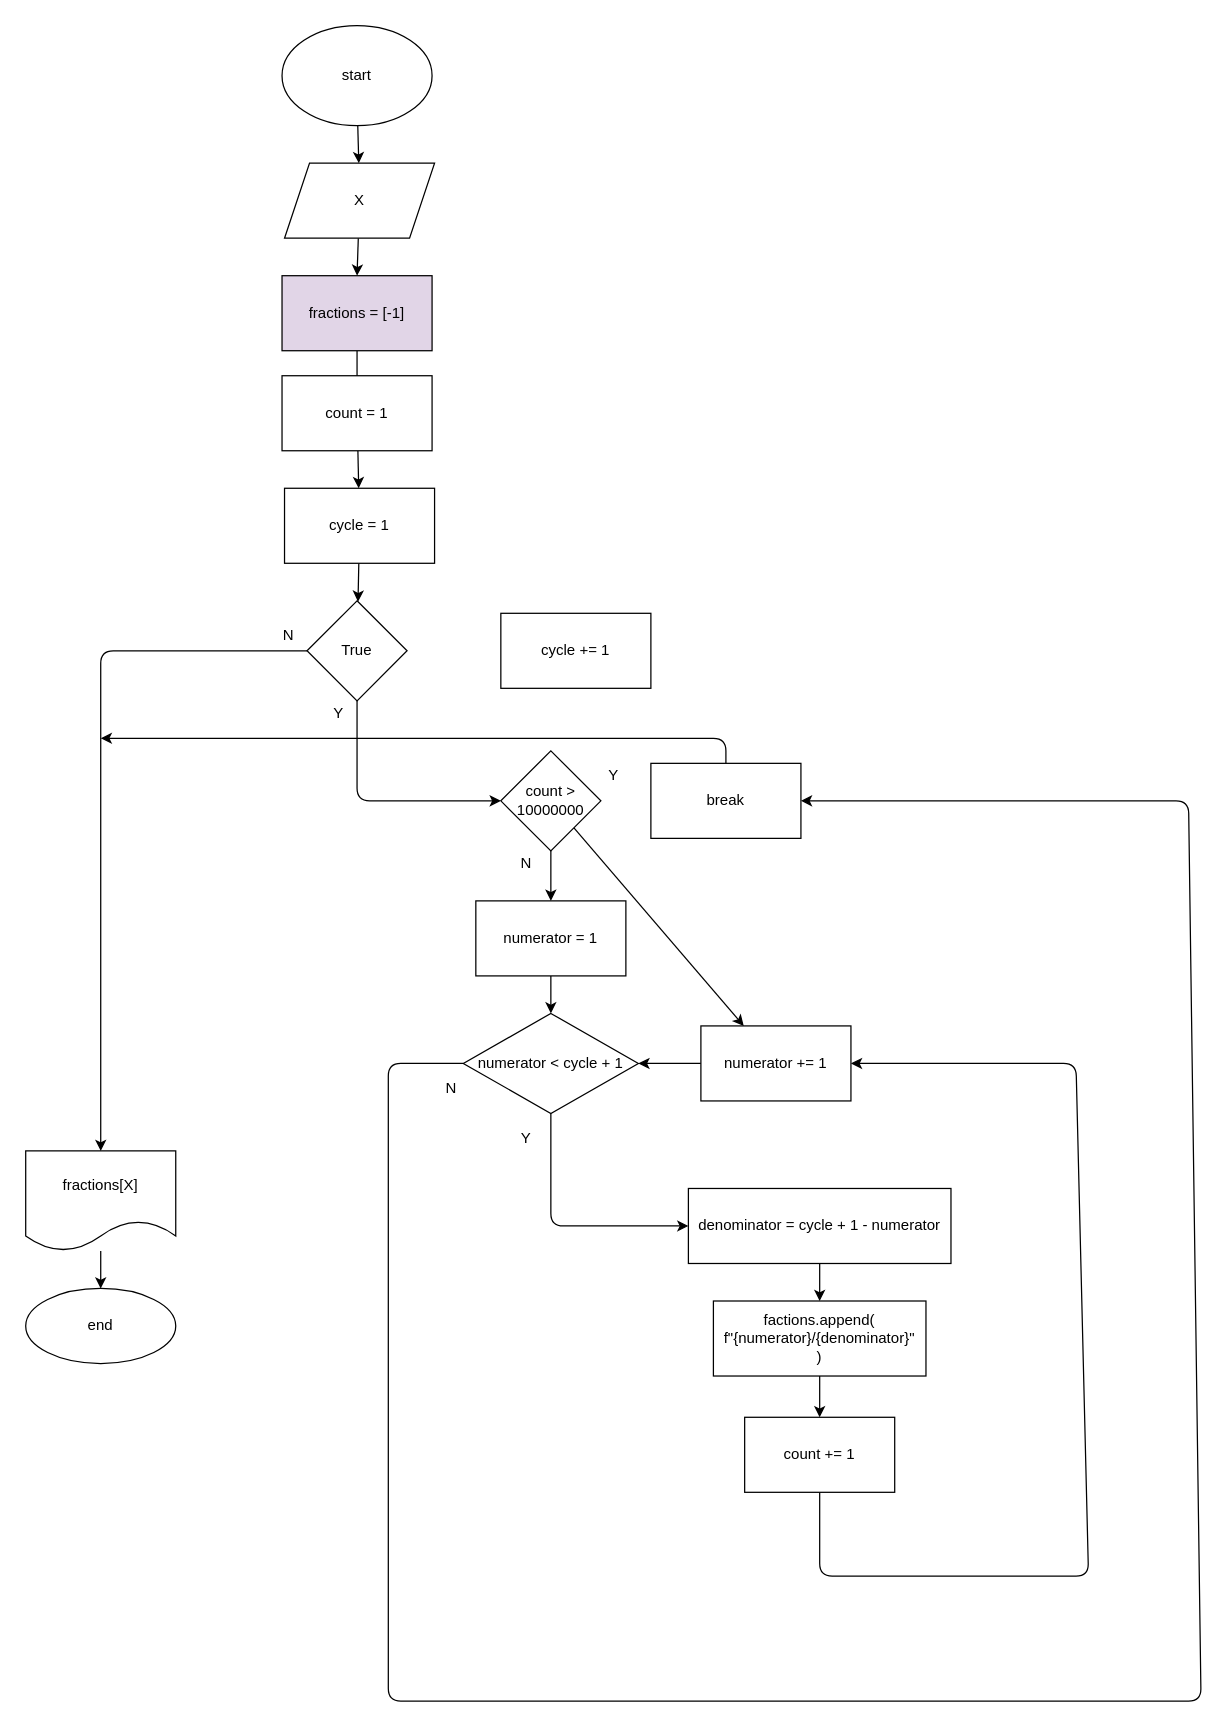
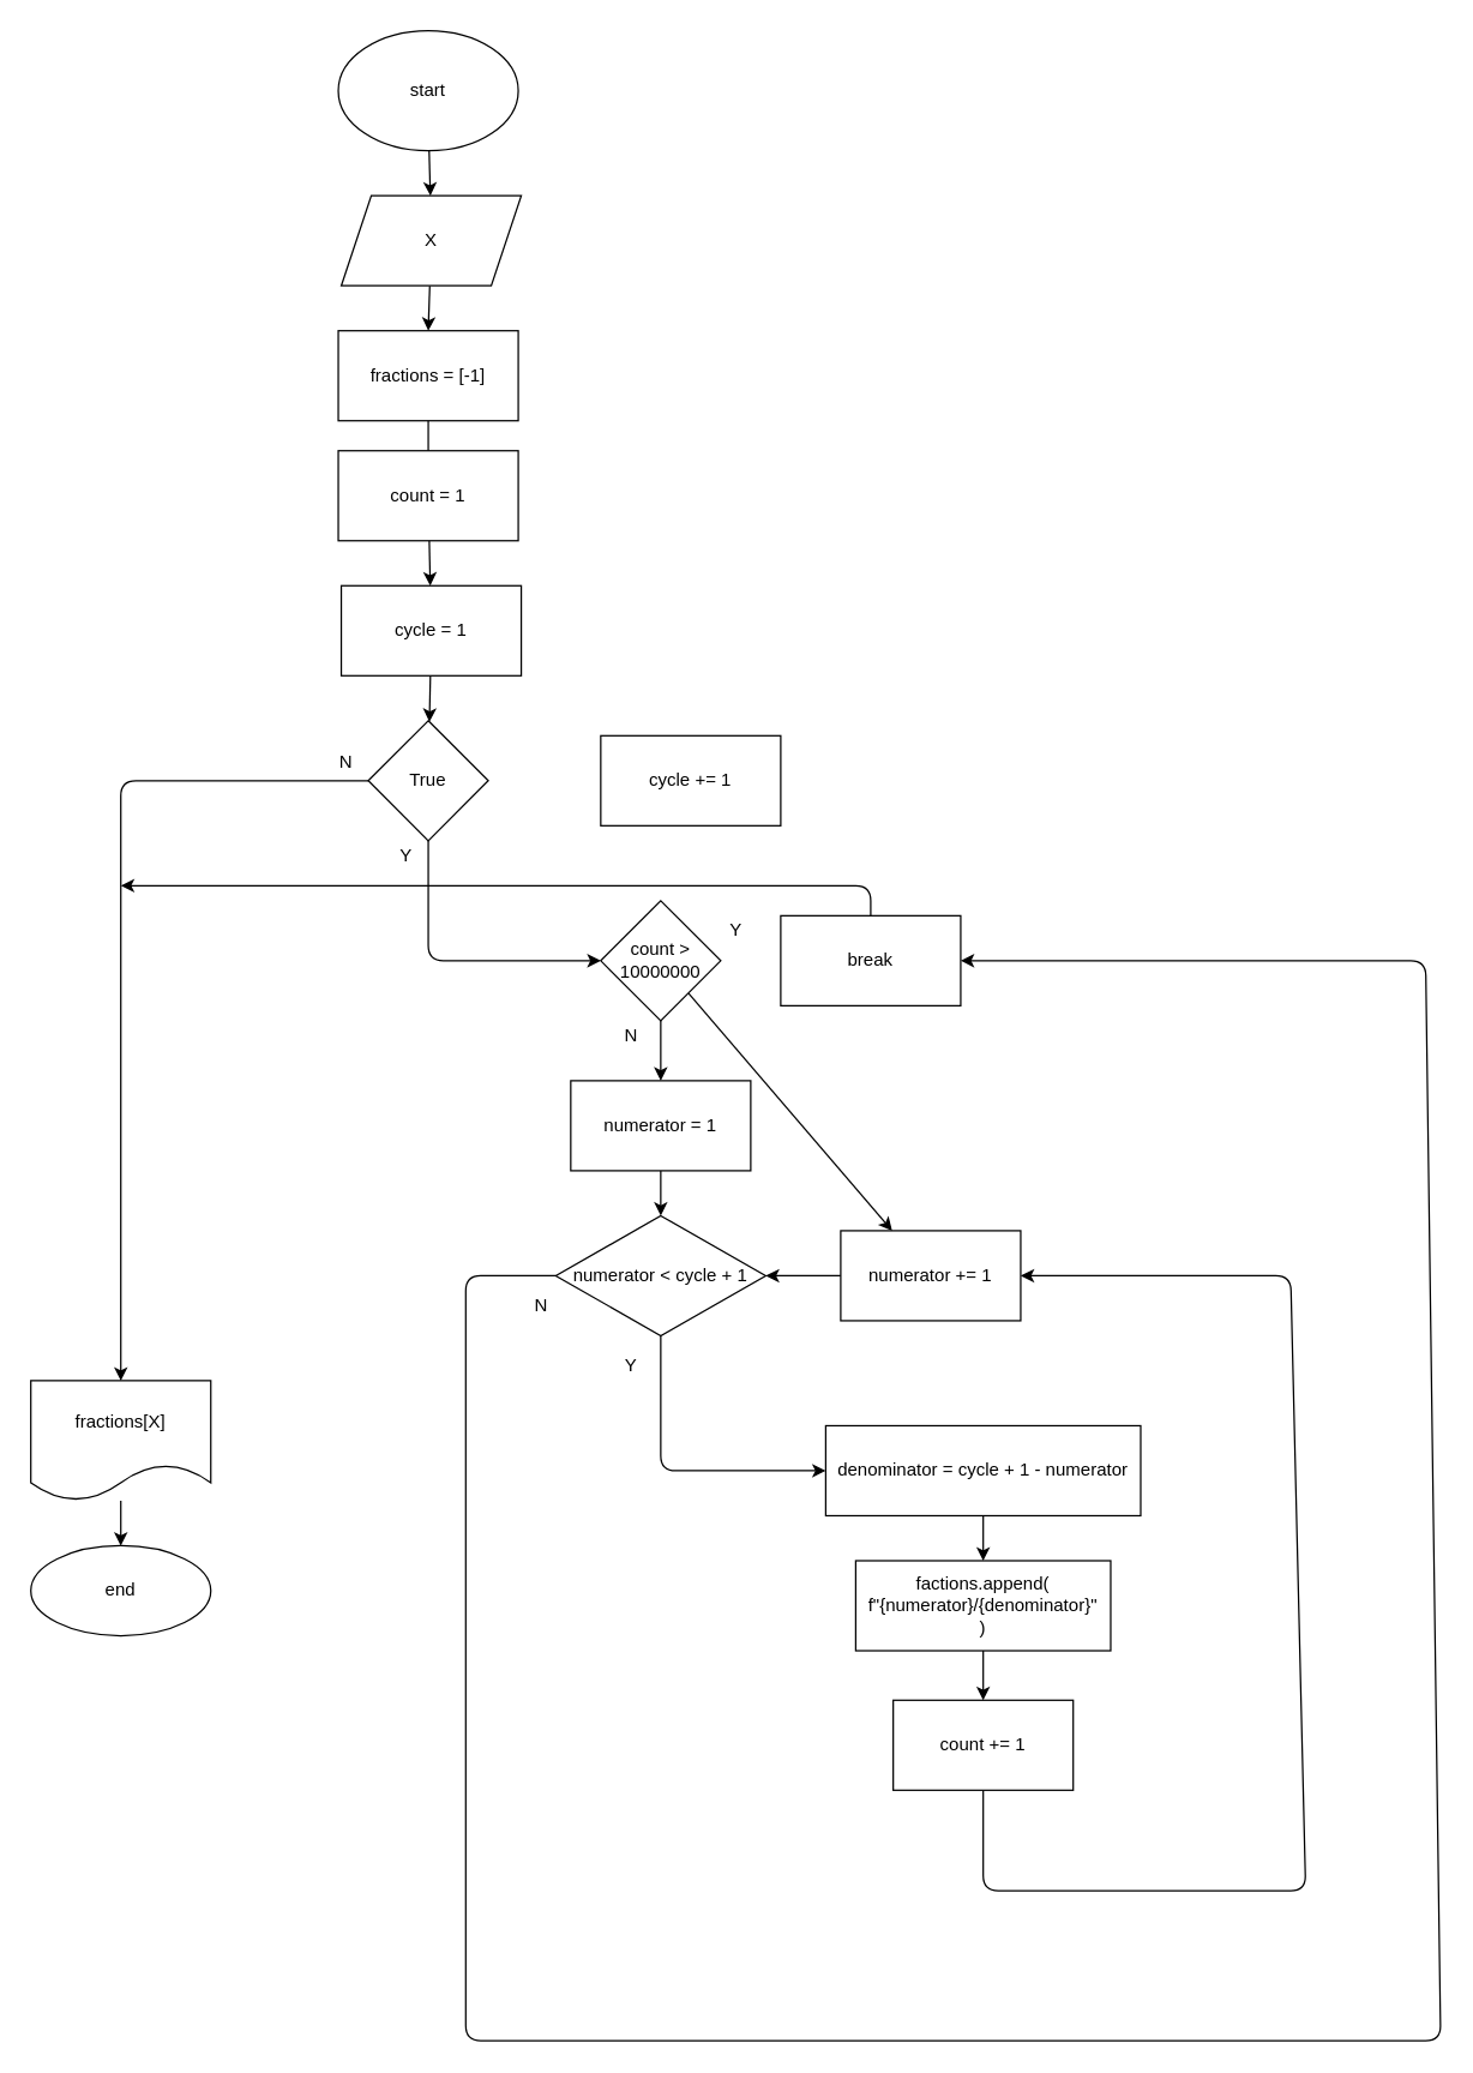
  <mxCell id="0" />
  <mxCell id="1" parent="0" />
  <mxCell id="2" value="" style="edgeStyle=none;html=1;" edge="1" parent="1" source="3" target="18"><mxGeometry relative="1" as="geometry" /></mxCell>
  <mxCell id="3" value="start" style="ellipse;whiteSpace=wrap;html=1;" parent="1" vertex="1"><mxGeometry x="225" y="20" width="120" height="80" as="geometry" /></mxCell>
  <mxCell id="4" value="" style="edgeStyle=none;html=1;" edge="1" parent="1" source="5"><mxGeometry relative="1" as="geometry"><mxPoint x="285" y="320" as="targetPoint" /></mxGeometry></mxCell>
- <mxCell id="5" value="fractions = [-1]" style="whiteSpace=wrap;html=1;fillColor=#e1d5e7;" vertex="1" parent="1"><mxGeometry x="225" y="220" width="120" height="60" as="geometry" /></mxCell>
+ <mxCell id="5" value="fractions = [-1]" style="whiteSpace=wrap;html=1;" vertex="1" parent="1"><mxGeometry x="225" y="220" width="120" height="60" as="geometry" /></mxCell>
  <mxCell id="6" value="" style="edgeStyle=none;html=1;" edge="1" parent="1" source="8"><mxGeometry relative="1" as="geometry"><mxPoint x="400" y="640" as="targetPoint" /><Array as="points"><mxPoint x="285" y="640" /></Array></mxGeometry></mxCell>
  <mxCell id="7" style="edgeStyle=none;html=1;entryX=0.5;entryY=0;entryDx=0;entryDy=0;" edge="1" parent="1" source="8" target="24"><mxGeometry relative="1" as="geometry"><mxPoint x="80" y="915" as="targetPoint" /><Array as="points"><mxPoint x="80" y="520" /></Array></mxGeometry></mxCell>
  <mxCell id="8" value="True" style="rhombus;whiteSpace=wrap;html=1;" vertex="1" parent="1"><mxGeometry x="245" y="480" width="80" height="80" as="geometry" /></mxCell>
  <mxCell id="9" value="" style="edgeStyle=none;html=1;" edge="1" parent="1" source="10" target="8"><mxGeometry relative="1" as="geometry" /></mxCell>
  <mxCell id="10" value="cycle = 1" style="whiteSpace=wrap;html=1;" vertex="1" parent="1"><mxGeometry x="227" y="390" width="120" height="60" as="geometry" /></mxCell>
  <mxCell id="11" value="" style="edgeStyle=none;html=1;" edge="1" parent="1" source="12" target="10"><mxGeometry relative="1" as="geometry" /></mxCell>
  <mxCell id="12" value="count = 1" style="whiteSpace=wrap;html=1;" vertex="1" parent="1"><mxGeometry x="225" y="300" width="120" height="60" as="geometry" /></mxCell>
  <mxCell id="13" value="cycle += 1" style="whiteSpace=wrap;html=1;" vertex="1" parent="1"><mxGeometry x="400" y="490" width="120" height="60" as="geometry" /></mxCell>
  <mxCell id="14" value="" style="edgeStyle=none;html=1;" edge="1" parent="1" source="16" target="34"><mxGeometry relative="1" as="geometry" /></mxCell>
  <mxCell id="15" value="" style="edgeStyle=none;html=1;" edge="1" parent="1" source="16" target="29"><mxGeometry relative="1" as="geometry" /></mxCell>
  <mxCell id="16" value="count &amp;gt; 10000000" style="rhombus;whiteSpace=wrap;html=1;" vertex="1" parent="1"><mxGeometry x="400" y="600" width="80" height="80" as="geometry" /></mxCell>
  <mxCell id="17" style="edgeStyle=none;html=1;entryX=0.5;entryY=0;entryDx=0;entryDy=0;" edge="1" parent="1" source="18" target="5"><mxGeometry relative="1" as="geometry" /></mxCell>
  <mxCell id="18" value="X" style="shape=parallelogram;perimeter=parallelogramPerimeter;whiteSpace=wrap;html=1;fixedSize=1;" vertex="1" parent="1"><mxGeometry x="227" y="130" width="120" height="60" as="geometry" /></mxCell>
  <mxCell id="19" style="edgeStyle=none;html=1;" edge="1" parent="1" source="20"><mxGeometry relative="1" as="geometry"><mxPoint x="80" y="590" as="targetPoint" /><Array as="points"><mxPoint x="580" y="590" /></Array></mxGeometry></mxCell>
  <mxCell id="20" value="break" style="whiteSpace=wrap;html=1;" vertex="1" parent="1"><mxGeometry x="520" y="610" width="120" height="60" as="geometry" /></mxCell>
  <mxCell id="21" value="Y" style="text;html=1;align=center;verticalAlign=middle;resizable=0;points=[];autosize=1;strokeColor=none;fillColor=none;" vertex="1" parent="1"><mxGeometry x="260" y="560" width="20" height="20" as="geometry" /></mxCell>
  <mxCell id="22" value="N" style="text;html=1;align=center;verticalAlign=middle;resizable=0;points=[];autosize=1;strokeColor=none;fillColor=none;" vertex="1" parent="1"><mxGeometry x="220" y="498" width="20" height="20" as="geometry" /></mxCell>
  <mxCell id="23" value="" style="edgeStyle=none;html=1;" edge="1" parent="1" source="24" target="25"><mxGeometry relative="1" as="geometry" /></mxCell>
  <mxCell id="24" value="fractions[X]" style="shape=document;whiteSpace=wrap;html=1;boundedLbl=1;" vertex="1" parent="1"><mxGeometry x="20" y="920" width="120" height="80" as="geometry" /></mxCell>
  <mxCell id="25" value="end" style="ellipse;whiteSpace=wrap;html=1;" vertex="1" parent="1"><mxGeometry x="20" y="1030" width="120" height="60" as="geometry" /></mxCell>
  <mxCell id="26" value="Y" style="text;html=1;align=center;verticalAlign=middle;resizable=0;points=[];autosize=1;strokeColor=none;fillColor=none;" vertex="1" parent="1"><mxGeometry x="480" y="610" width="20" height="20" as="geometry" /></mxCell>
  <mxCell id="27" value="N" style="text;html=1;align=center;verticalAlign=middle;resizable=0;points=[];autosize=1;strokeColor=none;fillColor=none;" vertex="1" parent="1"><mxGeometry x="410" y="680" width="20" height="20" as="geometry" /></mxCell>
  <mxCell id="28" value="" style="edgeStyle=none;html=1;" edge="1" parent="1" source="29" target="32"><mxGeometry relative="1" as="geometry" /></mxCell>
  <mxCell id="29" value="numerator = 1" style="whiteSpace=wrap;html=1;" vertex="1" parent="1"><mxGeometry x="380" y="720" width="120" height="60" as="geometry" /></mxCell>
  <mxCell id="30" style="edgeStyle=none;html=1;entryX=0;entryY=0.5;entryDx=0;entryDy=0;" edge="1" parent="1" source="32" target="36"><mxGeometry relative="1" as="geometry"><mxPoint x="550" y="980" as="targetPoint" /><Array as="points"><mxPoint x="440" y="980" /></Array></mxGeometry></mxCell>
  <mxCell id="31" style="edgeStyle=none;html=1;entryX=1;entryY=0.5;entryDx=0;entryDy=0;" edge="1" parent="1" source="32" target="20"><mxGeometry relative="1" as="geometry"><Array as="points"><mxPoint x="310" y="850" /><mxPoint x="310" y="1360" /><mxPoint x="960" y="1360" /><mxPoint x="950" y="640" /></Array></mxGeometry></mxCell>
  <mxCell id="32" value="numerator &amp;lt; cycle + 1" style="rhombus;whiteSpace=wrap;html=1;" vertex="1" parent="1"><mxGeometry x="370" y="810" width="140" height="80" as="geometry" /></mxCell>
  <mxCell id="33" value="" style="edgeStyle=none;html=1;" edge="1" parent="1" source="34" target="32"><mxGeometry relative="1" as="geometry" /></mxCell>
  <mxCell id="34" value="numerator += 1" style="whiteSpace=wrap;html=1;" vertex="1" parent="1"><mxGeometry x="560" y="820" width="120" height="60" as="geometry" /></mxCell>
  <mxCell id="35" value="" style="edgeStyle=none;html=1;" edge="1" parent="1" source="36" target="38"><mxGeometry relative="1" as="geometry" /></mxCell>
  <mxCell id="36" value="denominator = cycle + 1 - numerator" style="whiteSpace=wrap;html=1;" vertex="1" parent="1"><mxGeometry x="550" y="950" width="210" height="60" as="geometry" /></mxCell>
  <mxCell id="37" value="" style="edgeStyle=none;html=1;" edge="1" parent="1" source="38" target="40"><mxGeometry relative="1" as="geometry" /></mxCell>
  <mxCell id="38" value="factions.append(&lt;br&gt;f&quot;{numerator}/{denominator}&quot;&lt;br&gt;)" style="whiteSpace=wrap;html=1;" vertex="1" parent="1"><mxGeometry x="570" y="1040" width="170" height="60" as="geometry" /></mxCell>
  <mxCell id="39" style="edgeStyle=none;html=1;entryX=1;entryY=0.5;entryDx=0;entryDy=0;" edge="1" parent="1" source="40" target="34"><mxGeometry relative="1" as="geometry"><Array as="points"><mxPoint x="655" y="1260" /><mxPoint x="870" y="1260" /><mxPoint x="860" y="850" /></Array></mxGeometry></mxCell>
  <mxCell id="40" value="count += 1" style="whiteSpace=wrap;html=1;" vertex="1" parent="1"><mxGeometry x="595" y="1133" width="120" height="60" as="geometry" /></mxCell>
  <mxCell id="41" value="Y" style="text;html=1;align=center;verticalAlign=middle;resizable=0;points=[];autosize=1;strokeColor=none;fillColor=none;" vertex="1" parent="1"><mxGeometry x="410" y="900" width="20" height="20" as="geometry" /></mxCell>
  <mxCell id="42" value="N" style="text;html=1;align=center;verticalAlign=middle;resizable=0;points=[];autosize=1;strokeColor=none;fillColor=none;" vertex="1" parent="1"><mxGeometry x="350" y="860" width="20" height="20" as="geometry" /></mxCell>
